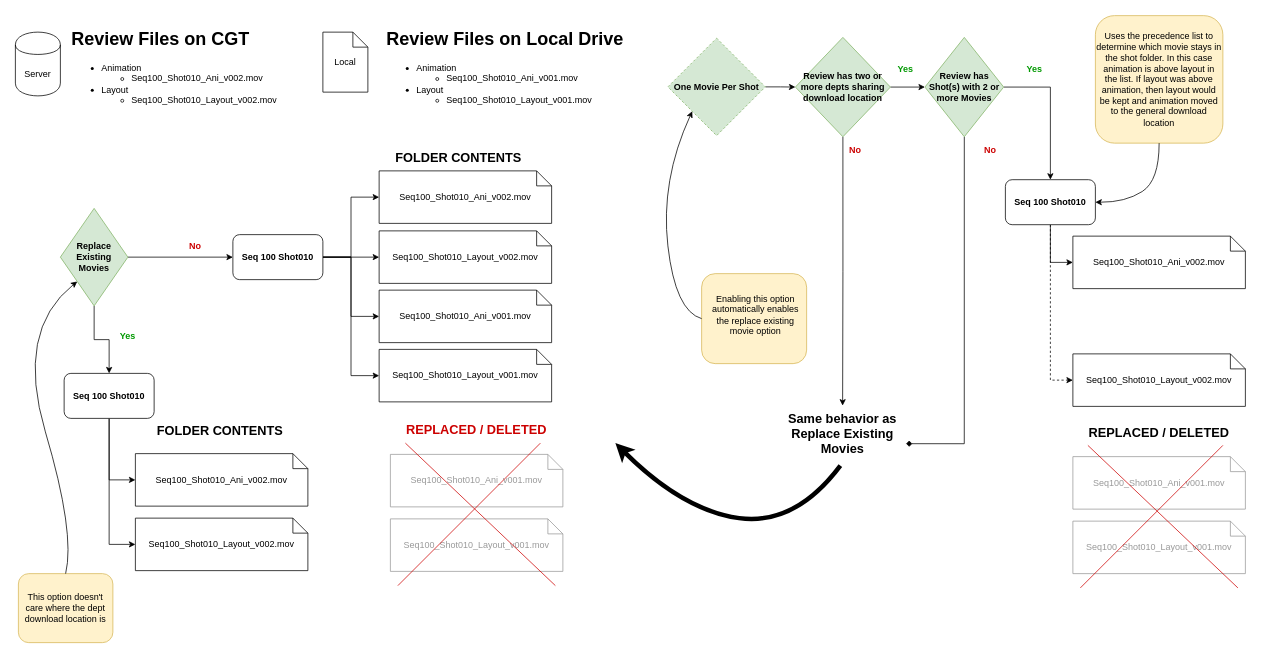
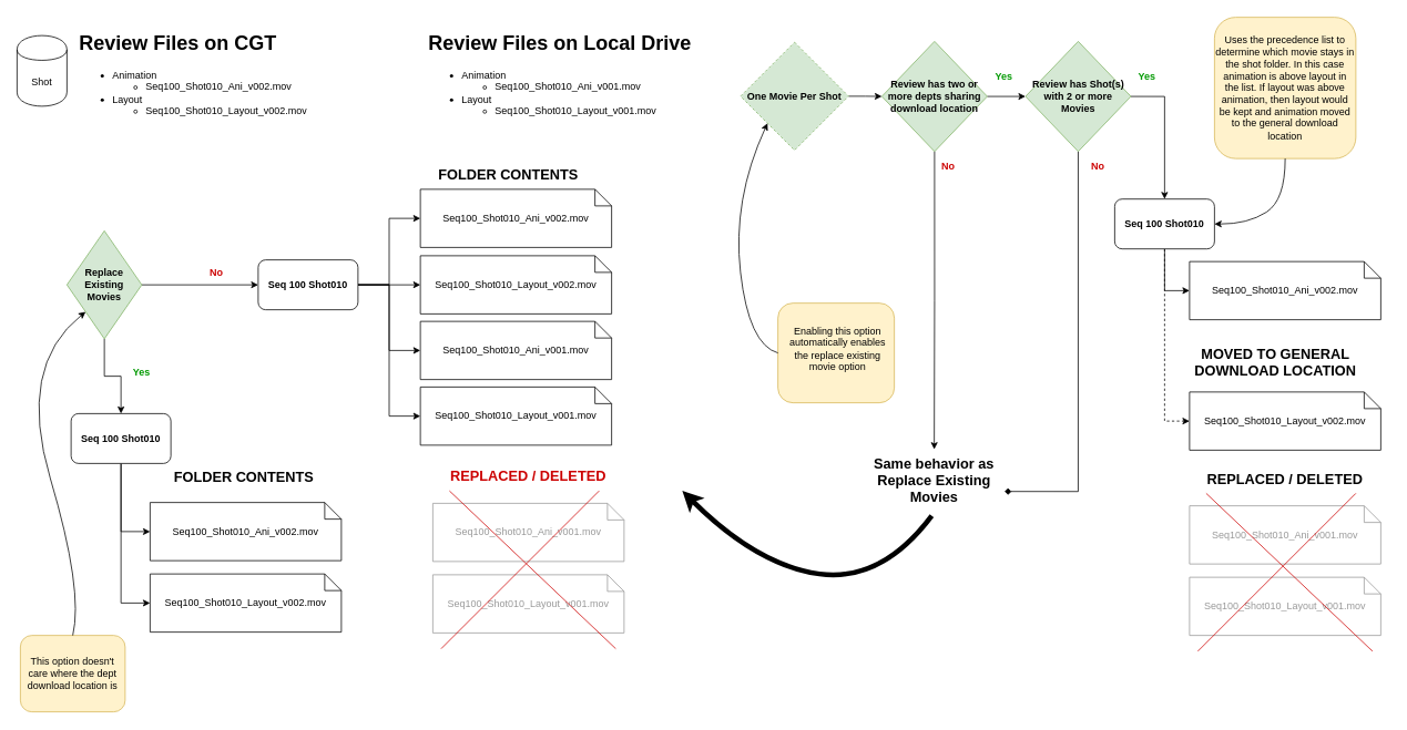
  <mxCell id="0" />
  <mxCell id="1" parent="0" />
  <mxCell id="2" style="edgeStyle=orthogonalEdgeStyle;rounded=0;orthogonalLoop=1;jettySize=auto;html=1;exitX=0.5;exitY=1;exitDx=0;exitDy=0;entryX=0.5;entryY=0;entryDx=0;entryDy=0;" edge="1" parent="1" source="4" target="7"><mxGeometry relative="1" as="geometry" /></mxCell>
  <mxCell id="3" style="edgeStyle=orthogonalEdgeStyle;rounded=0;orthogonalLoop=1;jettySize=auto;html=1;exitX=1;exitY=0.5;exitDx=0;exitDy=0;entryX=0;entryY=0.5;entryDx=0;entryDy=0;fontColor=#000000;" edge="1" parent="1" source="4" target="22"><mxGeometry relative="1" as="geometry" /></mxCell>
  <mxCell id="4" value="Replace Existing Movies" style="rhombus;whiteSpace=wrap;html=1;fontStyle=1;fillColor=#d5e8d4;strokeColor=#82b366;" vertex="1" parent="1"><mxGeometry x="80" y="277" width="90" height="130" as="geometry" /></mxCell>
  <mxCell id="5" style="edgeStyle=orthogonalEdgeStyle;rounded=0;orthogonalLoop=1;jettySize=auto;html=1;exitX=0.5;exitY=1;exitDx=0;exitDy=0;entryX=0;entryY=0.5;entryDx=0;entryDy=0;entryPerimeter=0;" edge="1" parent="1" source="7" target="13"><mxGeometry relative="1" as="geometry" /></mxCell>
  <mxCell id="6" style="edgeStyle=orthogonalEdgeStyle;rounded=0;orthogonalLoop=1;jettySize=auto;html=1;exitX=0.5;exitY=1;exitDx=0;exitDy=0;entryX=0;entryY=0.5;entryDx=0;entryDy=0;entryPerimeter=0;" edge="1" parent="1" source="7" target="15"><mxGeometry relative="1" as="geometry" /></mxCell>
  <mxCell id="7" value="Seq 100 Shot010" style="rounded=1;whiteSpace=wrap;html=1;fontStyle=1" vertex="1" parent="1"><mxGeometry x="85" y="497" width="120" height="60" as="geometry" /></mxCell>
  <mxCell id="8" value="Yes" style="text;html=1;strokeColor=none;fillColor=none;align=center;verticalAlign=middle;whiteSpace=wrap;rounded=0;fontColor=#009900;fontStyle=1" vertex="1" parent="1"><mxGeometry x="150" y="437" width="40" height="20" as="geometry" /></mxCell>
  <mxCell id="9" value="&lt;h1&gt;Review Files on CGT&lt;/h1&gt;&lt;p&gt;&lt;/p&gt;&lt;ul&gt;&lt;li&gt;Animation&lt;/li&gt;&lt;ul&gt;&lt;li&gt;Seq100_Shot010_Ani_v002.mov&lt;/li&gt;&lt;/ul&gt;&lt;li&gt;Layout&lt;/li&gt;&lt;ul&gt;&lt;li&gt;Seq100_Shot010_Layout_v002.mov&lt;/li&gt;&lt;/ul&gt;&lt;/ul&gt;&lt;p&gt;&lt;/p&gt;" style="text;html=1;strokeColor=none;fillColor=none;spacing=5;spacingTop=-20;whiteSpace=wrap;overflow=hidden;rounded=0;" vertex="1" parent="1"><mxGeometry x="90" y="32" width="290" height="120" as="geometry" /></mxCell>
  <mxCell id="10" value="&lt;h1&gt;Review Files on Local Drive&lt;/h1&gt;&lt;p&gt;&lt;/p&gt;&lt;ul&gt;&lt;li&gt;Animation&lt;/li&gt;&lt;ul&gt;&lt;li&gt;Seq100_Shot010_Ani_v001.mov&lt;/li&gt;&lt;/ul&gt;&lt;li&gt;Layout&lt;/li&gt;&lt;ul&gt;&lt;li&gt;Seq100_Shot010_Layout_v001.mov&lt;/li&gt;&lt;/ul&gt;&lt;/ul&gt;&lt;p&gt;&lt;/p&gt;" style="text;html=1;strokeColor=none;fillColor=none;spacing=5;spacingTop=-20;whiteSpace=wrap;overflow=hidden;rounded=0;" vertex="1" parent="1"><mxGeometry x="510" y="32" width="330" height="120" as="geometry" /></mxCell>
- <mxCell id="11" value="Server" style="shape=cylinder;whiteSpace=wrap;html=1;boundedLbl=1;backgroundOutline=1;" vertex="1" parent="1"><mxGeometry x="20" y="42" width="60" height="85" as="geometry" /></mxCell>
- <mxCell id="12" value="Local" style="shape=note;size=20;whiteSpace=wrap;html=1;" vertex="1" parent="1"><mxGeometry x="430" y="42" width="60" height="80" as="geometry" /></mxCell>
+ <mxCell id="11" value="Shot" style="shape=cylinder;whiteSpace=wrap;html=1;boundedLbl=1;backgroundOutline=1;" vertex="1" parent="1"><mxGeometry x="20" y="42" width="60" height="85" as="geometry" /></mxCell>
  <mxCell id="13" value="&lt;span style=&quot;text-align: left&quot;&gt;Seq100_Shot010_Ani_v002.mov&lt;/span&gt;" style="shape=note;size=20;whiteSpace=wrap;html=1;" vertex="1" parent="1"><mxGeometry x="180" y="604" width="230" height="70" as="geometry" /></mxCell>
  <mxCell id="14" value="&lt;span style=&quot;text-align: left&quot;&gt;Seq100_Shot010_Ani_v001.mov&lt;/span&gt;" style="shape=note;size=20;whiteSpace=wrap;html=1;fontColor=#999999;strokeColor=#999999;" vertex="1" parent="1"><mxGeometry x="520" y="605" width="230" height="70" as="geometry" /></mxCell>
  <mxCell id="15" value="&lt;span style=&quot;text-align: left&quot;&gt;Seq100_Shot010_Layout_v002.mov&lt;/span&gt;" style="shape=note;size=20;whiteSpace=wrap;html=1;" vertex="1" parent="1"><mxGeometry x="180" y="690" width="230" height="70" as="geometry" /></mxCell>
  <mxCell id="16" value="&lt;span style=&quot;text-align: left&quot;&gt;Seq100_Shot010_Layout_v001.mov&lt;/span&gt;" style="shape=note;size=20;whiteSpace=wrap;html=1;fontColor=#999999;strokeColor=#999999;" vertex="1" parent="1"><mxGeometry x="520" y="691" width="230" height="70" as="geometry" /></mxCell>
  <mxCell id="17" value="REPLACED / DELETED" style="text;html=1;strokeColor=none;fillColor=none;align=center;verticalAlign=middle;whiteSpace=wrap;rounded=0;fontColor=#CC0000;fontStyle=1;fontSize=17;" vertex="1" parent="1"><mxGeometry x="510" y="563" width="250" height="20" as="geometry" /></mxCell>
  <mxCell id="18" style="edgeStyle=orthogonalEdgeStyle;rounded=0;orthogonalLoop=1;jettySize=auto;html=1;exitX=1;exitY=0.5;exitDx=0;exitDy=0;entryX=0;entryY=0.5;entryDx=0;entryDy=0;entryPerimeter=0;fontColor=#000000;" edge="1" parent="1" source="22" target="24"><mxGeometry relative="1" as="geometry" /></mxCell>
  <mxCell id="19" style="edgeStyle=orthogonalEdgeStyle;rounded=0;orthogonalLoop=1;jettySize=auto;html=1;exitX=1;exitY=0.5;exitDx=0;exitDy=0;entryX=0;entryY=0.5;entryDx=0;entryDy=0;entryPerimeter=0;fontColor=#000000;" edge="1" parent="1" source="22" target="25"><mxGeometry relative="1" as="geometry" /></mxCell>
  <mxCell id="20" style="edgeStyle=orthogonalEdgeStyle;rounded=0;orthogonalLoop=1;jettySize=auto;html=1;exitX=1;exitY=0.5;exitDx=0;exitDy=0;entryX=0;entryY=0.5;entryDx=0;entryDy=0;entryPerimeter=0;fontColor=#000000;" edge="1" parent="1" source="22" target="26"><mxGeometry relative="1" as="geometry" /></mxCell>
  <mxCell id="21" style="edgeStyle=orthogonalEdgeStyle;rounded=0;orthogonalLoop=1;jettySize=auto;html=1;exitX=1;exitY=0.5;exitDx=0;exitDy=0;entryX=0;entryY=0.5;entryDx=0;entryDy=0;entryPerimeter=0;fontColor=#000000;" edge="1" parent="1" source="22" target="27"><mxGeometry relative="1" as="geometry" /></mxCell>
  <mxCell id="22" value="Seq 100 Shot010" style="rounded=1;whiteSpace=wrap;html=1;fontStyle=1" vertex="1" parent="1"><mxGeometry x="310" y="312" width="120" height="60" as="geometry" /></mxCell>
  <mxCell id="23" value="No" style="text;html=1;strokeColor=none;fillColor=none;align=center;verticalAlign=middle;whiteSpace=wrap;rounded=0;fontColor=#CC0000;fontStyle=1" vertex="1" parent="1"><mxGeometry x="240" y="317" width="40" height="20" as="geometry" /></mxCell>
  <mxCell id="24" value="&lt;span style=&quot;text-align: left&quot;&gt;Seq100_Shot010_Ani_v002.mov&lt;/span&gt;" style="shape=note;size=20;whiteSpace=wrap;html=1;" vertex="1" parent="1"><mxGeometry x="505" y="227" width="230" height="70" as="geometry" /></mxCell>
  <mxCell id="25" value="&lt;span style=&quot;text-align: left&quot;&gt;Seq100_Shot010_Layout_v002.mov&lt;/span&gt;" style="shape=note;size=20;whiteSpace=wrap;html=1;" vertex="1" parent="1"><mxGeometry x="505" y="307" width="230" height="70" as="geometry" /></mxCell>
  <mxCell id="26" value="&lt;span style=&quot;text-align: left&quot;&gt;Seq100_Shot010_Ani_v001.mov&lt;/span&gt;" style="shape=note;size=20;whiteSpace=wrap;html=1;fontColor=#000000;strokeColor=#000000;" vertex="1" parent="1"><mxGeometry x="505" y="386" width="230" height="70" as="geometry" /></mxCell>
  <mxCell id="27" value="&lt;span style=&quot;text-align: left&quot;&gt;Seq100_Shot010_Layout_v001.mov&lt;/span&gt;" style="shape=note;size=20;whiteSpace=wrap;html=1;fontColor=#000000;strokeColor=#000000;" vertex="1" parent="1"><mxGeometry x="505" y="465" width="230" height="70" as="geometry" /></mxCell>
  <mxCell id="28" style="edgeStyle=orthogonalEdgeStyle;rounded=0;orthogonalLoop=1;jettySize=auto;html=1;exitX=1;exitY=0.5;exitDx=0;exitDy=0;entryX=0;entryY=0.5;entryDx=0;entryDy=0;fontSize=12;fontColor=#000000;" edge="1" parent="1" source="29" target="32"><mxGeometry relative="1" as="geometry" /></mxCell>
  <mxCell id="29" value="One Movie Per Shot" style="rhombus;whiteSpace=wrap;html=1;fontStyle=1;fillColor=#d5e8d4;strokeColor=#82b366;dashed=1;" vertex="1" parent="1"><mxGeometry x="890" y="50" width="130" height="130" as="geometry" /></mxCell>
  <mxCell id="30" style="edgeStyle=orthogonalEdgeStyle;rounded=0;orthogonalLoop=1;jettySize=auto;html=1;exitX=1;exitY=0.5;exitDx=0;exitDy=0;entryX=0;entryY=0.5;entryDx=0;entryDy=0;strokeColor=#000000;fontSize=12;fontColor=#CC0000;" edge="1" parent="1" source="32" target="58"><mxGeometry relative="1" as="geometry" /></mxCell>
  <mxCell id="31" style="edgeStyle=orthogonalEdgeStyle;rounded=0;orthogonalLoop=1;jettySize=auto;html=1;exitX=0.5;exitY=1;exitDx=0;exitDy=0;strokeColor=#000000;fontSize=12;fontColor=#CC0000;" edge="1" parent="1" source="32"><mxGeometry relative="1" as="geometry"><mxPoint x="1123" y="540" as="targetPoint" /></mxGeometry></mxCell>
  <mxCell id="32" value="Review has two or more depts sharing download location" style="rhombus;whiteSpace=wrap;html=1;strokeColor=#82b366;fontSize=12;fontStyle=1;fillColor=#d5e8d4;" vertex="1" parent="1"><mxGeometry x="1060" y="49" width="126.74" height="132.5" as="geometry" /></mxCell>
  <mxCell id="33" value="" style="rounded=1;whiteSpace=wrap;html=1;strokeColor=#d6b656;fontSize=32;fillColor=#fff2cc;" vertex="1" parent="1"><mxGeometry x="935" y="364" width="140" height="120" as="geometry" /></mxCell>
  <mxCell id="34" value="Enabling this option automatically enables the replace existing movie option" style="text;html=1;strokeColor=none;fillColor=none;align=center;verticalAlign=middle;whiteSpace=wrap;rounded=0;fontSize=12;fontColor=#000000;" vertex="1" parent="1"><mxGeometry x="947" y="384" width="120" height="70" as="geometry" /></mxCell>
  <mxCell id="35" value="" style="curved=1;endArrow=classic;html=1;fontSize=32;fontColor=#000000;exitX=0;exitY=0.5;exitDx=0;exitDy=0;entryX=0;entryY=1;entryDx=0;entryDy=0;" edge="1" parent="1" source="33" target="29"><mxGeometry width="50" height="50" relative="1" as="geometry"><mxPoint x="880" y="414" as="sourcePoint" /><mxPoint x="930" y="364" as="targetPoint" /><Array as="points"><mxPoint x="900" y="414" /><mxPoint x="880" y="240" /></Array></mxGeometry></mxCell>
  <mxCell id="36" style="edgeStyle=orthogonalEdgeStyle;rounded=0;orthogonalLoop=1;jettySize=auto;html=1;exitX=0.5;exitY=1;exitDx=0;exitDy=0;entryX=0;entryY=0.5;entryDx=0;entryDy=0;entryPerimeter=0;strokeColor=#000000;fontSize=32;fontColor=#999999;" edge="1" parent="1" source="38" target="39"><mxGeometry relative="1" as="geometry" /></mxCell>
  <mxCell id="37" style="edgeStyle=orthogonalEdgeStyle;rounded=0;orthogonalLoop=1;jettySize=auto;html=1;exitX=0.5;exitY=1;exitDx=0;exitDy=0;entryX=0;entryY=0.5;entryDx=0;entryDy=0;entryPerimeter=0;dashed=1;strokeColor=#000000;fontSize=32;fontColor=#000000;" edge="1" parent="1" source="38" target="40"><mxGeometry relative="1" as="geometry" /></mxCell>
  <mxCell id="38" value="Seq 100 Shot010" style="rounded=1;whiteSpace=wrap;html=1;fontStyle=1" vertex="1" parent="1"><mxGeometry x="1340" y="238.75" width="120" height="60" as="geometry" /></mxCell>
  <mxCell id="39" value="&lt;span style=&quot;text-align: left&quot;&gt;Seq100_Shot010_Ani_v002.mov&lt;/span&gt;" style="shape=note;size=20;whiteSpace=wrap;html=1;" vertex="1" parent="1"><mxGeometry x="1430" y="314" width="230" height="70" as="geometry" /></mxCell>
  <mxCell id="40" value="&lt;span style=&quot;text-align: left&quot;&gt;Seq100_Shot010_Layout_v002.mov&lt;/span&gt;" style="shape=note;size=20;whiteSpace=wrap;html=1;strokeColor=#000000;fontColor=#000000;" vertex="1" parent="1"><mxGeometry x="1430" y="471" width="230" height="70" as="geometry" /></mxCell>
  <mxCell id="41" value="" style="endArrow=none;html=1;fontSize=32;fontColor=#000000;strokeColor=#CC0000;" edge="1" parent="1"><mxGeometry width="50" height="50" relative="1" as="geometry"><mxPoint x="530" y="780" as="sourcePoint" /><mxPoint x="720" y="590" as="targetPoint" /></mxGeometry></mxCell>
  <mxCell id="42" value="" style="endArrow=none;html=1;fontSize=32;fontColor=#000000;strokeColor=#CC0000;" edge="1" parent="1"><mxGeometry width="50" height="50" relative="1" as="geometry"><mxPoint x="740" y="780" as="sourcePoint" /><mxPoint x="540" y="590" as="targetPoint" /></mxGeometry></mxCell>
  <mxCell id="43" value="&lt;span style=&quot;text-align: left&quot;&gt;Seq100_Shot010_Ani_v001.mov&lt;/span&gt;" style="shape=note;size=20;whiteSpace=wrap;html=1;fontColor=#999999;strokeColor=#999999;" vertex="1" parent="1"><mxGeometry x="1430" y="608" width="230" height="70" as="geometry" /></mxCell>
  <mxCell id="44" value="&lt;span style=&quot;text-align: left&quot;&gt;Seq100_Shot010_Layout_v001.mov&lt;/span&gt;" style="shape=note;size=20;whiteSpace=wrap;html=1;fontColor=#999999;strokeColor=#999999;" vertex="1" parent="1"><mxGeometry x="1430" y="694" width="230" height="70" as="geometry" /></mxCell>
  <mxCell id="45" value="" style="endArrow=none;html=1;fontSize=32;fontColor=#000000;strokeColor=#CC0000;" edge="1" parent="1"><mxGeometry width="50" height="50" relative="1" as="geometry"><mxPoint x="1440" y="783" as="sourcePoint" /><mxPoint x="1630" y="593" as="targetPoint" /></mxGeometry></mxCell>
  <mxCell id="46" value="" style="endArrow=none;html=1;fontSize=32;fontColor=#000000;strokeColor=#CC0000;" edge="1" parent="1"><mxGeometry width="50" height="50" relative="1" as="geometry"><mxPoint x="1650" y="783" as="sourcePoint" /><mxPoint x="1450" y="593" as="targetPoint" /></mxGeometry></mxCell>
  <mxCell id="47" value="REPLACED / DELETED" style="text;html=1;strokeColor=none;fillColor=none;align=center;verticalAlign=middle;whiteSpace=wrap;rounded=0;fontColor=#000000;fontStyle=1;fontSize=17;" vertex="1" parent="1"><mxGeometry x="1420" y="567" width="250" height="20" as="geometry" /></mxCell>
+ <mxCell id="48" value="MOVED TO GENERAL DOWNLOAD LOCATION" style="text;html=1;strokeColor=none;fillColor=none;align=center;verticalAlign=middle;whiteSpace=wrap;rounded=0;fontColor=#000000;fontStyle=1;fontSize=17;" vertex="1" parent="1"><mxGeometry x="1431" y="426" width="205" height="20" as="geometry" /></mxCell>
  <mxCell id="49" value="Yes" style="text;html=1;strokeColor=none;fillColor=none;align=center;verticalAlign=middle;whiteSpace=wrap;rounded=0;fontColor=#009900;fontStyle=1" vertex="1" parent="1"><mxGeometry x="1186.74" y="82" width="40" height="20" as="geometry" /></mxCell>
  <mxCell id="50" value="No" style="text;html=1;strokeColor=none;fillColor=none;align=center;verticalAlign=middle;whiteSpace=wrap;rounded=0;fontColor=#CC0000;fontStyle=1" vertex="1" parent="1"><mxGeometry x="1120" y="190" width="40" height="20" as="geometry" /></mxCell>
  <mxCell id="51" value="Same behavior as Replace Existing Movies" style="text;html=1;strokeColor=none;fillColor=none;align=center;verticalAlign=middle;whiteSpace=wrap;rounded=0;fontSize=17;fontColor=#000000;fontStyle=1" vertex="1" parent="1"><mxGeometry x="1039.18" y="551" width="168.37" height="53" as="geometry" /></mxCell>
  <mxCell id="52" value="FOLDER CONTENTS" style="text;html=1;strokeColor=none;fillColor=none;align=center;verticalAlign=middle;whiteSpace=wrap;rounded=0;fontColor=#000000;fontStyle=1;fontSize=17;" vertex="1" parent="1"><mxGeometry x="168" y="565" width="250" height="20" as="geometry" /></mxCell>
  <mxCell id="53" value="FOLDER CONTENTS" style="text;html=1;strokeColor=none;fillColor=none;align=center;verticalAlign=middle;whiteSpace=wrap;rounded=0;fontColor=#000000;fontStyle=1;fontSize=17;" vertex="1" parent="1"><mxGeometry x="486" y="200" width="250" height="20" as="geometry" /></mxCell>
  <mxCell id="54" value="Uses the precedence list to determine which movie stays in the shot folder. In this case animation is above layout in the list. If layout was above animation, then layout would be kept and animation moved to the general download location" style="rounded=1;whiteSpace=wrap;html=1;strokeColor=#d6b656;fontSize=12;fillColor=#fff2cc;" vertex="1" parent="1"><mxGeometry x="1460" y="20" width="170" height="170" as="geometry" /></mxCell>
  <mxCell id="55" value="" style="curved=1;endArrow=classic;html=1;strokeColor=#000000;fontSize=12;fontColor=#CC0000;exitX=0.5;exitY=1;exitDx=0;exitDy=0;entryX=1;entryY=0.5;entryDx=0;entryDy=0;" edge="1" parent="1" source="54" target="38"><mxGeometry width="50" height="50" relative="1" as="geometry"><mxPoint x="1300" y="190" as="sourcePoint" /><mxPoint x="1480" y="230" as="targetPoint" /><Array as="points"><mxPoint x="1545" y="240" /><mxPoint x="1500" y="269" /></Array></mxGeometry></mxCell>
  <mxCell id="56" style="edgeStyle=orthogonalEdgeStyle;rounded=0;orthogonalLoop=1;jettySize=auto;html=1;exitX=1;exitY=0.5;exitDx=0;exitDy=0;entryX=0.5;entryY=0;entryDx=0;entryDy=0;strokeColor=#000000;fontSize=12;fontColor=#CC0000;" edge="1" parent="1" source="58" target="38"><mxGeometry relative="1" as="geometry" /></mxCell>
  <mxCell id="57" style="edgeStyle=orthogonalEdgeStyle;rounded=0;orthogonalLoop=1;jettySize=auto;html=1;exitX=0.5;exitY=1;exitDx=0;exitDy=0;entryX=1;entryY=0.75;entryDx=0;entryDy=0;strokeColor=#000000;fontSize=12;fontColor=#CC0000;endArrow=diamond;" edge="1" parent="1" source="58" target="51"><mxGeometry relative="1" as="geometry" /></mxCell>
- <mxCell id="58" value="Review has Shot(s) with 2 or more Movies" style="rhombus;whiteSpace=wrap;html=1;strokeColor=#82b366;fontSize=12;fontStyle=1;fillColor=#d5e8d4;" vertex="1" parent="1"><mxGeometry x="1232.74" y="49" width="105" height="132.5" as="geometry" /></mxCell>
+ <mxCell id="58" value="Review has Shot(s) with 2 or more Movies" style="rhombus;whiteSpace=wrap;html=1;strokeColor=#82b366;fontSize=12;fontStyle=1;fillColor=#d5e8d4;" vertex="1" parent="1"><mxGeometry x="1232.74" y="49" width="126.74" height="132.5" as="geometry" /></mxCell>
  <mxCell id="59" value="Yes" style="text;html=1;strokeColor=none;fillColor=none;align=center;verticalAlign=middle;whiteSpace=wrap;rounded=0;fontColor=#009900;fontStyle=1" vertex="1" parent="1"><mxGeometry x="1359.48" y="82" width="40" height="20" as="geometry" /></mxCell>
  <mxCell id="60" value="No" style="text;html=1;strokeColor=none;fillColor=none;align=center;verticalAlign=middle;whiteSpace=wrap;rounded=0;fontColor=#CC0000;fontStyle=1" vertex="1" parent="1"><mxGeometry x="1300" y="190" width="40" height="20" as="geometry" /></mxCell>
  <mxCell id="61" value="" style="curved=1;endArrow=classic;html=1;strokeColor=#000000;fontSize=17;fontColor=#CC0000;strokeWidth=6;" edge="1" parent="1"><mxGeometry width="50" height="50" relative="1" as="geometry"><mxPoint x="1120" y="620" as="sourcePoint" /><mxPoint x="820" y="590" as="targetPoint" /><Array as="points"><mxPoint x="1060" y="700" /><mxPoint x="910" y="680" /></Array></mxGeometry></mxCell>
  <mxCell id="62" value="This option doesn't care where the dept download location is" style="rounded=1;whiteSpace=wrap;html=1;strokeColor=#d6b656;fontSize=12;fillColor=#fff2cc;" vertex="1" parent="1"><mxGeometry x="24" y="764" width="126" height="92" as="geometry" /></mxCell>
  <mxCell id="63" value="" style="curved=1;endArrow=classic;html=1;strokeColor=#000000;strokeWidth=1;fontSize=17;fontColor=#CC0000;exitX=0.5;exitY=0;exitDx=0;exitDy=0;entryX=0;entryY=1;entryDx=0;entryDy=0;" edge="1" parent="1" source="62" target="4"><mxGeometry width="50" height="50" relative="1" as="geometry"><mxPoint x="50" y="710" as="sourcePoint" /><mxPoint x="100" y="660" as="targetPoint" /><Array as="points"><mxPoint x="100" y="710" /><mxPoint x="20" y="440" /></Array></mxGeometry></mxCell>
